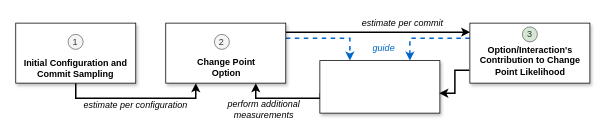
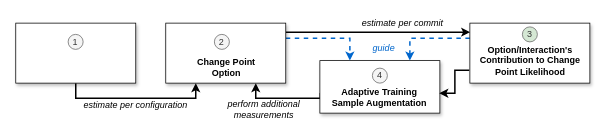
  <mxCell id="0" />
  <mxCell id="1" parent="0" />
  <mxCell id="2" style="edgeStyle=orthogonalEdgeStyle;rounded=0;comic=0;orthogonalLoop=1;jettySize=auto;html=1;entryX=0.75;entryY=1;entryDx=0;entryDy=0;shadow=0;strokeColor=#000000;strokeWidth=2;exitX=0.004;exitY=0.619;exitDx=0;exitDy=0;exitPerimeter=0;" edge="1" parent="1" source="3" target="12"><mxGeometry relative="1" as="geometry"><Array as="points"><mxPoint x="427" y="130" /><mxPoint x="341" y="130" /></Array></mxGeometry></mxCell>
  <mxCell id="3" value="" style="rounded=0;whiteSpace=wrap;html=1;shadow=1;fillColor=#ffffff;" vertex="1" parent="1"><mxGeometry x="426" y="80" width="160" height="70" as="geometry" /></mxCell>
  <mxCell id="4" value="&lt;i&gt;estimate per commit&lt;/i&gt;" style="text;html=1;resizable=0;autosize=1;align=center;verticalAlign=middle;points=[];fillColor=none;strokeColor=none;rounded=0;shadow=1;" vertex="1" parent="1"><mxGeometry x="475.86" y="20" width="120" height="20" as="geometry" /></mxCell>
  <mxCell id="5" value="&lt;i&gt;perform additional&lt;br&gt;measurements&lt;/i&gt;" style="text;html=1;resizable=0;autosize=1;align=center;verticalAlign=middle;points=[];fillColor=none;strokeColor=none;rounded=0;shadow=1;" vertex="1" parent="1"><mxGeometry x="296" y="130" width="110" height="30" as="geometry" /></mxCell>
  <mxCell id="6" value="&lt;b&gt;2&lt;/b&gt;" style="ellipse;whiteSpace=wrap;html=1;aspect=fixed;shadow=0;comic=0;fillColor=none;align=center;" vertex="1" parent="1"><mxGeometry x="230.52" y="50" width="24.14" height="24.14" as="geometry" /></mxCell>
  <mxCell id="7" value="&lt;b&gt;1&lt;/b&gt;" style="ellipse;whiteSpace=wrap;html=1;aspect=fixed;shadow=0;comic=0;fillColor=none;align=center;" vertex="1" parent="1"><mxGeometry x="30.52" y="50" width="24.14" height="24.14" as="geometry" /></mxCell>
  <mxCell id="8" style="edgeStyle=orthogonalEdgeStyle;rounded=0;comic=0;orthogonalLoop=1;jettySize=auto;html=1;shadow=0;strokeColor=#000000;strokeWidth=2;entryX=0.25;entryY=1;entryDx=0;entryDy=0;" edge="1" parent="1" source="9" target="12"><mxGeometry relative="1" as="geometry"><mxPoint x="267" y="110" as="targetPoint" /><Array as="points"><mxPoint x="101" y="130" /><mxPoint x="261" y="130" /><mxPoint x="261" y="110" /></Array></mxGeometry></mxCell>
  <mxCell id="9" value="" style="rounded=0;whiteSpace=wrap;html=1;shadow=1;fillColor=#ffffff;" vertex="1" parent="1"><mxGeometry x="20.52" y="30" width="160" height="80" as="geometry" /></mxCell>
  <mxCell id="10" style="edgeStyle=orthogonalEdgeStyle;rounded=0;comic=0;orthogonalLoop=1;jettySize=auto;html=1;entryX=0.003;entryY=0.151;entryDx=0;entryDy=0;shadow=0;strokeColor=#000000;strokeWidth=2;entryPerimeter=0;exitX=0.999;exitY=0.152;exitDx=0;exitDy=0;exitPerimeter=0;" edge="1" parent="1" source="12" target="15"><mxGeometry relative="1" as="geometry"><mxPoint x="380" y="31" as="sourcePoint" /></mxGeometry></mxCell>
  <mxCell id="11" style="edgeStyle=orthogonalEdgeStyle;rounded=0;comic=0;orthogonalLoop=1;jettySize=auto;html=1;exitX=1;exitY=0.25;exitDx=0;exitDy=0;entryX=0.25;entryY=0;entryDx=0;entryDy=0;shadow=0;strokeColor=#0066CC;strokeWidth=2;dashed=1;" edge="1" parent="1" source="12" target="3"><mxGeometry relative="1" as="geometry" /></mxCell>
  <mxCell id="12" value="" style="rounded=0;whiteSpace=wrap;html=1;shadow=1;fillColor=#ffffff;" vertex="1" parent="1"><mxGeometry x="220.52" y="30" width="160" height="80" as="geometry" /></mxCell>
  <mxCell id="13" style="edgeStyle=orthogonalEdgeStyle;rounded=0;comic=0;orthogonalLoop=1;jettySize=auto;html=1;entryX=0.995;entryY=0.622;entryDx=0;entryDy=0;shadow=0;strokeColor=#000000;strokeWidth=2;exitX=-0.005;exitY=0.784;exitDx=0;exitDy=0;exitPerimeter=0;entryPerimeter=0;" edge="1" parent="1" source="15" target="3"><mxGeometry relative="1" as="geometry"><mxPoint x="620" y="110" as="sourcePoint" /></mxGeometry></mxCell>
  <mxCell id="14" style="edgeStyle=orthogonalEdgeStyle;rounded=0;comic=0;orthogonalLoop=1;jettySize=auto;html=1;exitX=0;exitY=0.25;exitDx=0;exitDy=0;entryX=0.75;entryY=0;entryDx=0;entryDy=0;shadow=0;strokeColor=#0066CC;strokeWidth=2;dashed=1;" edge="1" parent="1" source="15" target="3"><mxGeometry relative="1" as="geometry" /></mxCell>
  <mxCell id="15" value="" style="rounded=0;whiteSpace=wrap;html=1;shadow=1;fillColor=#ffffff;" vertex="1" parent="1"><mxGeometry x="626" y="30" width="160" height="80" as="geometry" /></mxCell>
  <mxCell id="16" value="&lt;b&gt;Option/Interaction's&lt;br&gt;Contribution to Change&lt;br&gt;Point Likelihood&lt;/b&gt;" style="text;html=1;resizable=0;autosize=1;align=center;verticalAlign=middle;points=[];fillColor=none;strokeColor=none;rounded=0;shadow=0;" vertex="1" parent="1"><mxGeometry x="631" y="55" width="150" height="50" as="geometry" /></mxCell>
- <mxCell id="18" value="&lt;b&gt;Initial Configuration and&lt;br&gt;Commit Sampling&lt;/b&gt;" style="text;html=1;resizable=0;autosize=1;align=center;verticalAlign=middle;points=[];fillColor=none;strokeColor=none;rounded=0;shadow=1;" vertex="1" parent="1"><mxGeometry x="25.34" y="75" width="150" height="30" as="geometry" /></mxCell>
+ <mxCell id="17" value="&lt;b&gt;Adaptive Training&lt;br&gt;Sample Augmentation&lt;/b&gt;" style="text;html=1;resizable=0;autosize=1;align=center;verticalAlign=middle;points=[];fillColor=none;strokeColor=none;rounded=0;shadow=1;" vertex="1" parent="1"><mxGeometry x="434.86" y="114" width="140" height="30" as="geometry" /></mxCell>
  <mxCell id="19" value="&lt;b&gt;Change Point &lt;br&gt;Option&lt;/b&gt;" style="text;html=1;resizable=0;autosize=1;align=center;verticalAlign=middle;points=[];fillColor=none;strokeColor=none;rounded=0;shadow=1;" vertex="1" parent="1"><mxGeometry x="255.52" y="74.14" width="90" height="30" as="geometry" /></mxCell>
  <mxCell id="20" value="1" style="ellipse;whiteSpace=wrap;html=1;aspect=fixed;shadow=0;comic=0;fillColor=#f5f5f5;strokeColor=#666666;fontColor=#333333;" vertex="1" parent="1"><mxGeometry x="90.34" y="45" width="20" height="20" as="geometry" /></mxCell>
  <mxCell id="21" value="2" style="ellipse;whiteSpace=wrap;html=1;aspect=fixed;shadow=0;comic=0;fillColor=#f5f5f5;strokeColor=#666666;fontColor=#333333;" vertex="1" parent="1"><mxGeometry x="285.34" y="45" width="20" height="20" as="geometry" /></mxCell>
  <mxCell id="22" value="3" style="ellipse;whiteSpace=wrap;html=1;aspect=fixed;shadow=0;comic=0;fillColor=#d5e8d4;strokeColor=#666666;fontColor=#333333;" vertex="1" parent="1"><mxGeometry x="696" y="35" width="20" height="20" as="geometry" /></mxCell>
+ <mxCell id="23" value="4" style="ellipse;whiteSpace=wrap;html=1;aspect=fixed;shadow=0;comic=0;fillColor=#f5f5f5;strokeColor=#666666;fontColor=#333333;" vertex="1" parent="1"><mxGeometry x="496" y="90" width="20" height="20" as="geometry" /></mxCell>
  <mxCell id="24" value="&lt;i&gt;&lt;font color=&quot;#0066cc&quot;&gt;guide&lt;/font&gt;&lt;/i&gt;" style="text;html=1;resizable=0;autosize=1;align=center;verticalAlign=middle;points=[];fillColor=none;strokeColor=none;rounded=0;shadow=0;comic=0;" vertex="1" parent="1"><mxGeometry x="490.86" y="54.14" width="40" height="20" as="geometry" /></mxCell>
  <mxCell id="25" value="&lt;i&gt;estimate per configuration&lt;/i&gt;" style="text;html=1;resizable=0;autosize=1;align=center;verticalAlign=middle;points=[];fillColor=none;strokeColor=none;rounded=0;shadow=0;comic=0;" vertex="1" parent="1"><mxGeometry x="104.66" y="130" width="150" height="20" as="geometry" /></mxCell>
